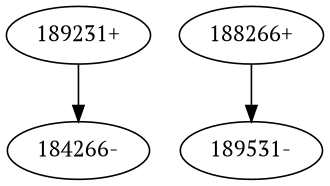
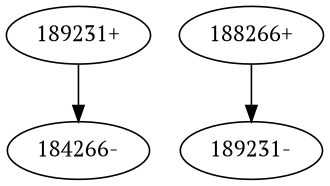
  digraph {
    fontname="PT Serif"
    node [fontname="PT Serif" l=33803]
    edge [d=4528 e=100 fontname="PT Serif" n=7]
    n1 [label="184266-"]
    "189231+" [l=49057]
    "188266+"
-   "189231-" [l=49057 label="189531-"]
+   "189231-" [l=49057]
    "189231+" -> n1
    "188266+" -> "189231-"
  }
